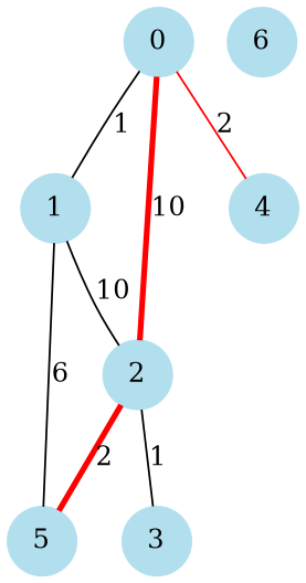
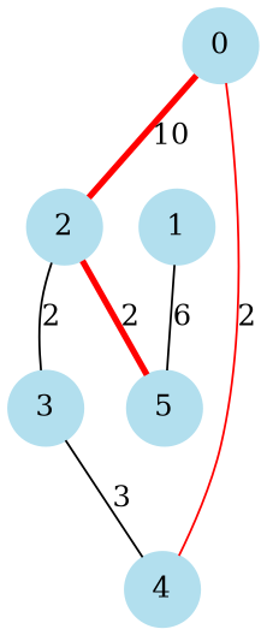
  graph {
    node [color=lightblue2 shape=circle style=filled]
    n1 [label=0]
    n2 [label=1]
    n3 [label=2]
    n4 [label=4]
    n5 [label=5]
    n6 [label=3]
-   n7 [label=6]
-   n1 -- n2 [label=1]
    n1 -- n3 [color=red label=10 penwidth=3]
    n1 -- n4 [color=red label=2]
-   n2 -- n3 [label=10]
    n2 -- n5 [label=6]
    n3 -- n5 [color=red label=2 penwidth=3]
-   n3 -- n6 [label=1]
+   n3 -- n6 [label=2]
+   n6 -- n4 [label=3]
  }
